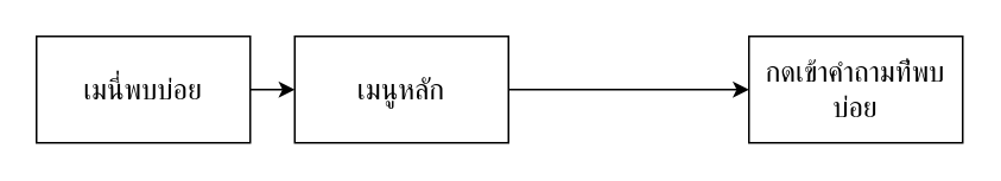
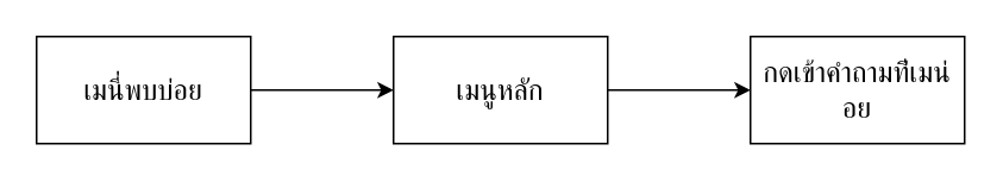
  <mxCell id="0" />
  <mxCell id="1" parent="0" />
  <mxCell id="2" value="" style="edgeStyle=orthogonalEdgeStyle;rounded=0;orthogonalLoop=1;jettySize=auto;html=1;fontSize=16;" parent="1" source="3" target="5" edge="1"><mxGeometry relative="1" as="geometry" /></mxCell>
  <mxCell id="3" value="&lt;font style=&quot;font-size: 16px;&quot;&gt;เมนี่พบบ่อย&lt;/font&gt;" style="rounded=0;whiteSpace=wrap;html=1;" parent="1" vertex="1"><mxGeometry x="20" y="20" width="120" height="60" as="geometry" /></mxCell>
  <mxCell id="4" value="" style="edgeStyle=orthogonalEdgeStyle;rounded=0;orthogonalLoop=1;jettySize=auto;html=1;fontSize=16;" parent="1" source="5" target="6" edge="1"><mxGeometry relative="1" as="geometry" /></mxCell>
- <mxCell id="5" value="&lt;span style=&quot;font-size: 16px;&quot;&gt;เมนูหลัก&lt;/span&gt;" style="rounded=0;whiteSpace=wrap;html=1;" parent="1" vertex="1"><mxGeometry x="165" y="20" width="120" height="60" as="geometry" /></mxCell>
- <mxCell id="6" value="&lt;span style=&quot;font-size: 16px;&quot;&gt;กดเข้าคำถามท่ีพบบ่อย&lt;/span&gt;" style="rounded=0;whiteSpace=wrap;html=1;" parent="1" vertex="1"><mxGeometry x="420" y="20" width="120" height="60" as="geometry" /></mxCell>
+ <mxCell id="5" value="&lt;span style=&quot;font-size: 16px;&quot;&gt;เมนูหลัก&lt;/span&gt;" style="rounded=0;whiteSpace=wrap;html=1;" parent="1" vertex="1"><mxGeometry x="220" y="20" width="120" height="60" as="geometry" /></mxCell>
+ <mxCell id="6" value="&lt;span style=&quot;font-size: 16px;&quot;&gt;กดเข้าคำถามท่ีเมน่อย&lt;/span&gt;" style="rounded=0;whiteSpace=wrap;html=1;" parent="1" vertex="1"><mxGeometry x="420" y="20" width="120" height="60" as="geometry" /></mxCell>
